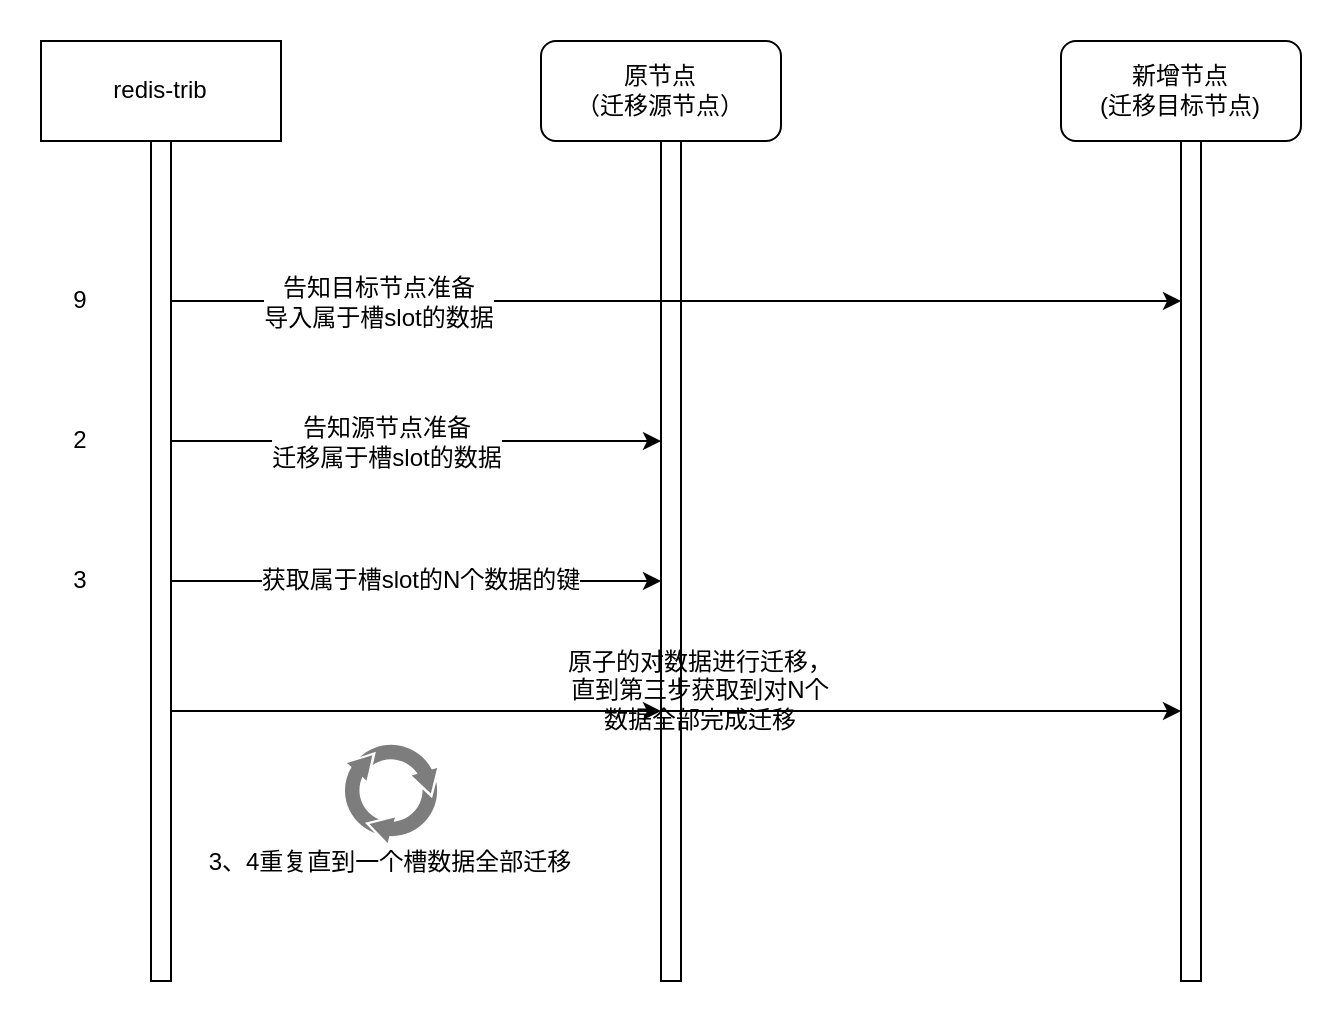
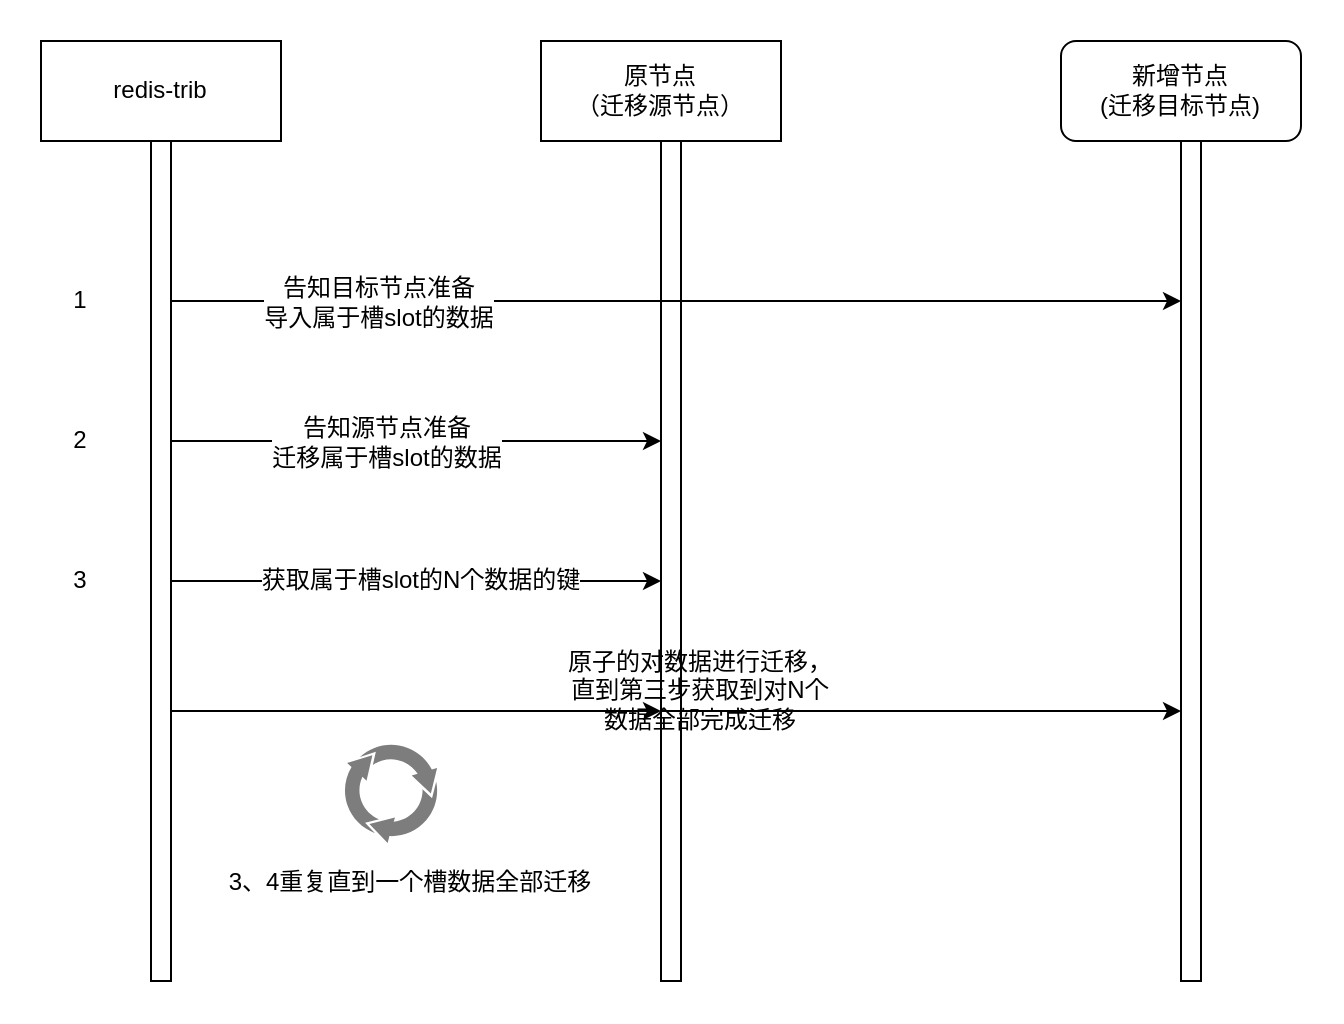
  <mxCell id="0" />
  <mxCell id="1" parent="0" />
  <mxCell id="2" value="" style="html=1;points=[];perimeter=orthogonalPerimeter;" vertex="1" parent="1"><mxGeometry x="330" y="70" width="10" height="420" as="geometry" /></mxCell>
  <mxCell id="3" value="redis-trib" style="whiteSpace=wrap;html=1;rounded=0;" vertex="1" parent="1"><mxGeometry x="20" y="20" width="120" height="50" as="geometry" /></mxCell>
- <mxCell id="4" value="原节点&lt;br&gt;（迁移源节点）&lt;br&gt;" style="rounded=1;whiteSpace=wrap;html=1;" vertex="1" parent="1"><mxGeometry x="270" y="20" width="120" height="50" as="geometry" /></mxCell>
+ <mxCell id="4" value="原节点&lt;br&gt;（迁移源节点）&lt;br&gt;" style="whiteSpace=wrap;html=1;rounded=0;" vertex="1" parent="1"><mxGeometry x="270" y="20" width="120" height="50" as="geometry" /></mxCell>
  <mxCell id="5" value="新增节点&lt;br&gt;(迁移目标节点)&lt;br&gt;" style="rounded=1;whiteSpace=wrap;html=1;" vertex="1" parent="1"><mxGeometry x="530" y="20" width="120" height="50" as="geometry" /></mxCell>
  <mxCell id="6" value="" style="endArrow=none;dashed=1;html=1;entryX=0.5;entryY=1;entryDx=0;entryDy=0;" edge="1" parent="1" source="19" target="3"><mxGeometry width="50" height="50" relative="1" as="geometry"><mxPoint x="80" y="560" as="sourcePoint" /><mxPoint x="90" y="160" as="targetPoint" /></mxGeometry></mxCell>
  <mxCell id="7" value="" style="endArrow=classic;html=1;" edge="1" parent="1"><mxGeometry width="50" height="50" relative="1" as="geometry"><mxPoint x="80" y="150" as="sourcePoint" /><mxPoint x="590" y="150" as="targetPoint" /></mxGeometry></mxCell>
  <mxCell id="8" value="告知目标节点准备&lt;br&gt;导入属于槽slot的数据" style="text;html=1;resizable=0;points=[];align=center;verticalAlign=middle;labelBackgroundColor=#ffffff;" vertex="1" connectable="0" parent="7"><mxGeometry x="-0.577" relative="1" as="geometry"><mxPoint as="offset" /></mxGeometry></mxCell>
  <mxCell id="9" value="" style="endArrow=classic;html=1;" edge="1" parent="1"><mxGeometry width="50" height="50" relative="1" as="geometry"><mxPoint x="80" y="220" as="sourcePoint" /><mxPoint x="330" y="220" as="targetPoint" /></mxGeometry></mxCell>
  <mxCell id="10" value="告知源节点准备&lt;br&gt;迁移属于槽slot的数据" style="text;html=1;resizable=0;points=[];align=center;verticalAlign=middle;labelBackgroundColor=#ffffff;" vertex="1" connectable="0" parent="9"><mxGeometry x="-0.104" relative="1" as="geometry"><mxPoint as="offset" /></mxGeometry></mxCell>
  <mxCell id="11" value="" style="endArrow=classic;html=1;" edge="1" parent="1"><mxGeometry width="50" height="50" relative="1" as="geometry"><mxPoint x="80" y="290" as="sourcePoint" /><mxPoint x="330" y="290" as="targetPoint" /></mxGeometry></mxCell>
  <mxCell id="12" value="获取属于槽slot的N个数据的键" style="text;html=1;resizable=0;points=[];align=center;verticalAlign=middle;labelBackgroundColor=#ffffff;" vertex="1" connectable="0" parent="11"><mxGeometry x="0.032" y="1" relative="1" as="geometry"><mxPoint as="offset" /></mxGeometry></mxCell>
  <mxCell id="13" value="" style="endArrow=classic;html=1;" edge="1" parent="1"><mxGeometry width="50" height="50" relative="1" as="geometry"><mxPoint x="80" y="355" as="sourcePoint" /><mxPoint x="330" y="355" as="targetPoint" /></mxGeometry></mxCell>
  <mxCell id="14" value="" style="endArrow=classic;html=1;" edge="1" parent="1"><mxGeometry width="50" height="50" relative="1" as="geometry"><mxPoint x="330" y="355" as="sourcePoint" /><mxPoint x="590" y="355" as="targetPoint" /></mxGeometry></mxCell>
  <mxCell id="15" value="原子的对数据进行迁移，直到第三步获取到对N个数据全部完成迁移" style="text;html=1;strokeColor=none;fillColor=none;align=center;verticalAlign=middle;whiteSpace=wrap;rounded=0;" vertex="1" parent="1"><mxGeometry x="280" y="335" width="140" height="20" as="geometry" /></mxCell>
- <mxCell id="16" value="9" style="text;html=1;strokeColor=none;fillColor=none;align=center;verticalAlign=middle;whiteSpace=wrap;rounded=0;" vertex="1" parent="1"><mxGeometry x="20" y="140" width="40" height="20" as="geometry" /></mxCell>
+ <mxCell id="16" value="1" style="text;html=1;strokeColor=none;fillColor=none;align=center;verticalAlign=middle;whiteSpace=wrap;rounded=0;" vertex="1" parent="1"><mxGeometry x="20" y="140" width="40" height="20" as="geometry" /></mxCell>
  <mxCell id="17" value="2" style="text;html=1;strokeColor=none;fillColor=none;align=center;verticalAlign=middle;whiteSpace=wrap;rounded=0;" vertex="1" parent="1"><mxGeometry x="20" y="210" width="40" height="20" as="geometry" /></mxCell>
  <mxCell id="18" value="3" style="text;html=1;strokeColor=none;fillColor=none;align=center;verticalAlign=middle;whiteSpace=wrap;rounded=0;" vertex="1" parent="1"><mxGeometry x="20" y="280" width="40" height="20" as="geometry" /></mxCell>
  <mxCell id="19" value="" style="html=1;points=[];perimeter=orthogonalPerimeter;" vertex="1" parent="1"><mxGeometry x="75" y="70" width="10" height="420" as="geometry" /></mxCell>
  <mxCell id="20" value="" style="html=1;points=[];perimeter=orthogonalPerimeter;" vertex="1" parent="1"><mxGeometry x="590" y="70" width="10" height="420" as="geometry" /></mxCell>
  <mxCell id="21" value="" style="shadow=0;dashed=0;html=1;strokeColor=none;labelPosition=center;verticalLabelPosition=bottom;verticalAlign=top;align=center;shape=mxgraph.mscae.general.continuous_cycle;fillColor=#7D7D7D;pointerEvents=1;" vertex="1" parent="1"><mxGeometry x="171" y="371" width="48" height="50" as="geometry" /></mxCell>
- <mxCell id="22" value="3、4重复直到一个槽数据全部迁移" style="text;html=1;strokeColor=none;fillColor=none;align=center;verticalAlign=middle;whiteSpace=wrap;rounded=0;" vertex="1" parent="1"><mxGeometry x="90" y="423" width="210" height="16" as="geometry" /></mxCell>
+ <mxCell id="22" value="3、4重复直到一个槽数据全部迁移" style="text;html=1;strokeColor=none;fillColor=none;align=center;verticalAlign=middle;whiteSpace=wrap;rounded=0;" vertex="1" parent="1"><mxGeometry x="100" y="433" width="210" height="16" as="geometry" /></mxCell>
